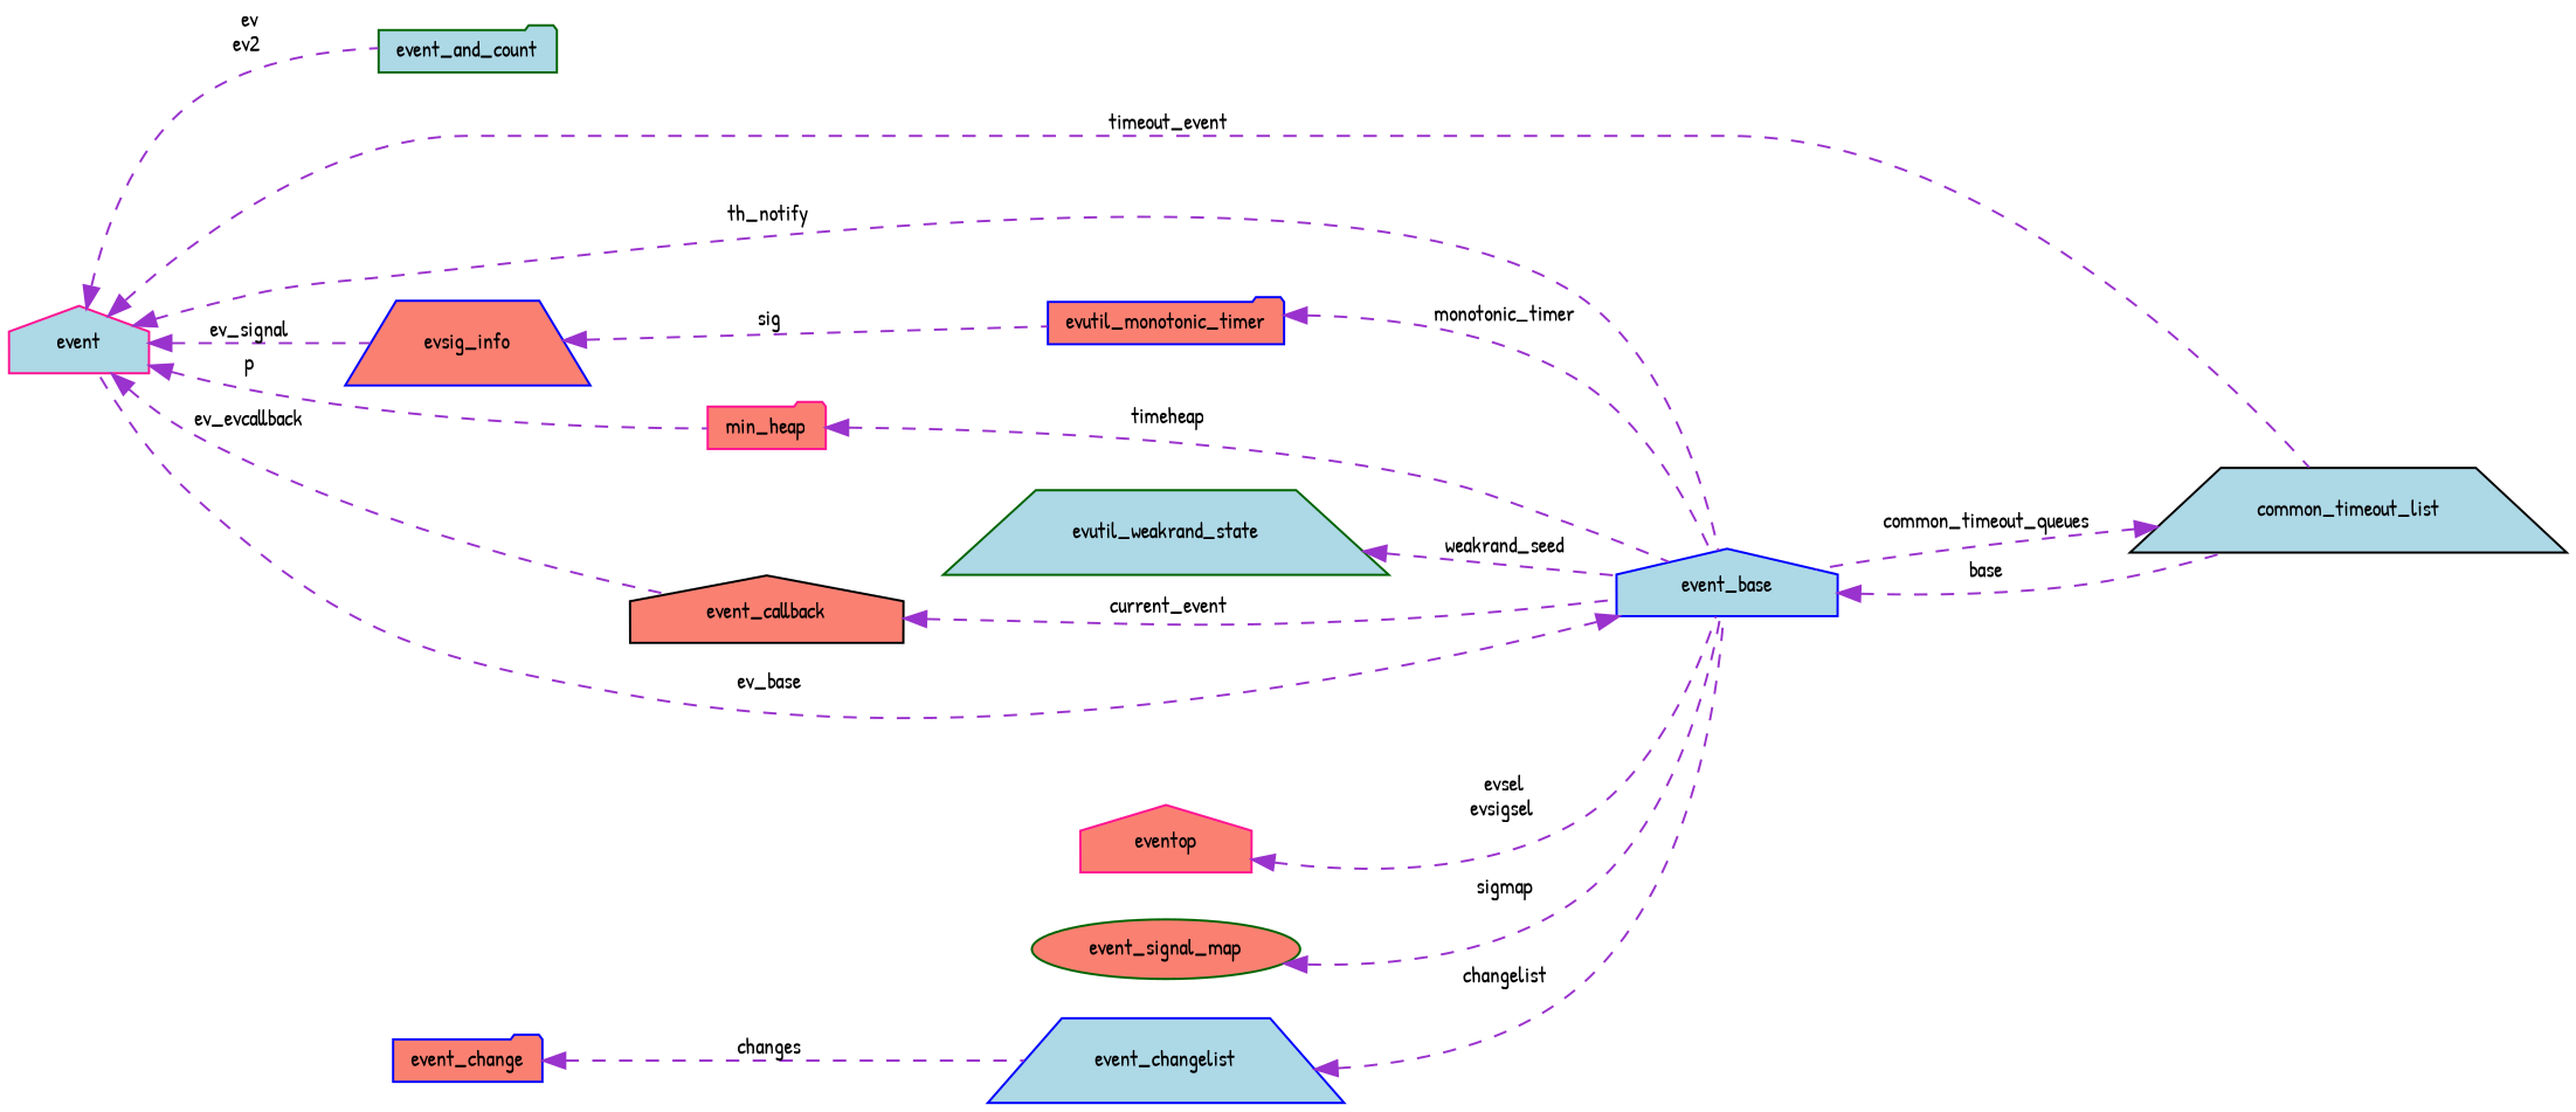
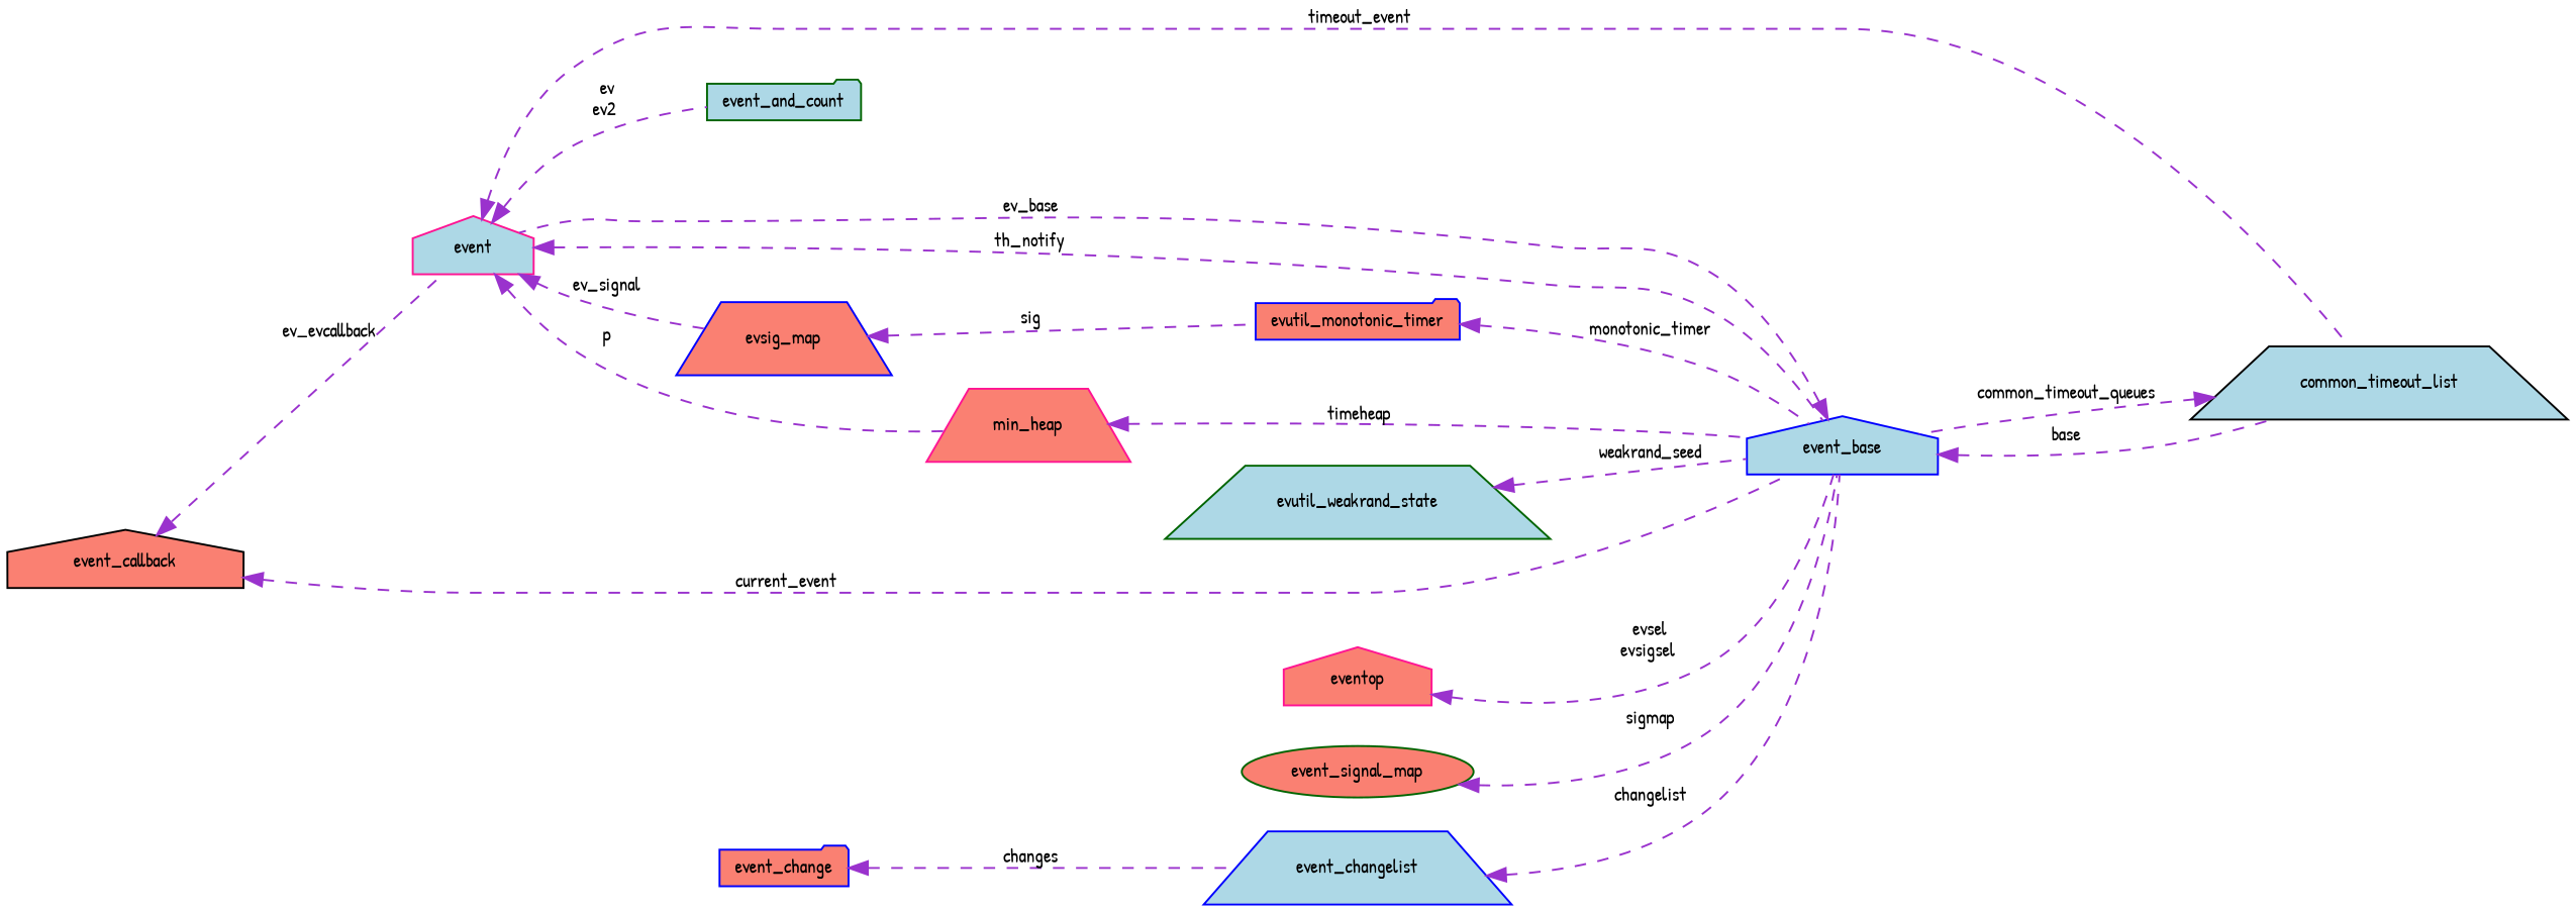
  digraph {
    fontname="Patrick Hand"
    rankdir=LR
    node [color=blue fillcolor=salmon fontname="Patrick Hand" fontsize=10 shape=trapezium style=filled]
    edge [color=darkorchid3 dir=back fontname="Patrick Hand" fontsize=10 labelfontname=Helvetica labelfontsize=10 style=dashed]
    n1 [color=darkgreen fillcolor=lightblue fontcolor=black height=0.2 label=event_and_count shape=folder width=0.4]
    n2 [color=deeppink fillcolor=lightblue height=0.2 label=event shape=house width=0.4]
    n3 [fillcolor=lightblue height=0.2 label=event_base shape=house width=0.4]
-   n4 [height=0.2 label=evsig_info width=0.4]
-   n5 [color=deeppink height=0.2 label=min_heap shape=folder width=0.4]
+   n4 [height=0.2 label=evsig_map width=0.4]
+   n5 [color=deeppink height=0.2 label=min_heap width=0.4]
    n6 [color=black fillcolor=lightblue height=0.2 label=common_timeout_list width=0.4]
    n7 [height=0.2 label=evutil_monotonic_timer shape=folder width=0.4]
    n8 [color=black height=0.2 label=event_callback shape=house width=0.4]
    n9 [color=deeppink height=0.2 label=eventop shape=house width=0.4]
    n10 [color=darkgreen height=0.2 label=event_signal_map shape=ellipse width=0.4]
    n11 [fillcolor=lightblue height=0.2 label=event_changelist width=0.4]
    n12 [height=0.2 label=event_change shape=folder width=0.4]
    n13 [color=darkgreen fillcolor=lightblue height=0.2 label=evutil_weakrand_state width=0.4]
    n2 -> n1 [label=" ev\nev2"]
    n2 -> n3 [label=" th_notify"]
    n2 -> n4 [label=" ev_signal"]
    n2 -> n5 [label=" p"]
    n2 -> n6 [label=" timeout_event"]
    n3 -> n2 [label=" ev_base"]
    n3 -> n6 [label=" base"]
    n4 -> n7 [label=" sig"]
    n5 -> n3 [label=" timeheap"]
    n6 -> n3 [label=" common_timeout_queues"]
    n7 -> n3 [label=" monotonic_timer"]
-   n2 -> n8 [label=" ev_evcallback"]
+   n8 -> n2 [label=" ev_evcallback"]
    n8 -> n3 [label=" current_event"]
    n9 -> n3 [label=" evsel\nevsigsel"]
    n10 -> n3 [label=" sigmap"]
    n11 -> n3 [label=" changelist"]
    n12 -> n11 [label=" changes"]
    n13 -> n3 [label=" weakrand_seed"]
  }
